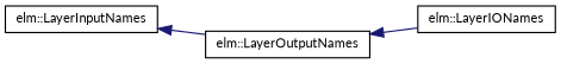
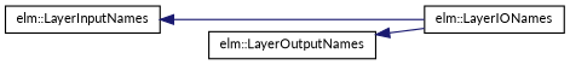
  digraph {
    fontname=Lato
    rankdir=LR
    node [color=black fillcolor=white fontname=Lato fontsize=10 shape=record style=filled]
    edge [color=midnightblue dir=back fontname=Lato fontsize=10 labelfontname=Helvetica labelfontsize=10 style=solid]
    n1 [height=0.2 label="elm::LayerIONames" width=0.4]
    n2 [height=0.2 label="elm::LayerInputNames" width=0.4]
    n3 [height=0.2 label="elm::LayerOutputNames" width=0.4]
-   n2 -> n3
+   n2 -> n1
    n3 -> n1
  }
